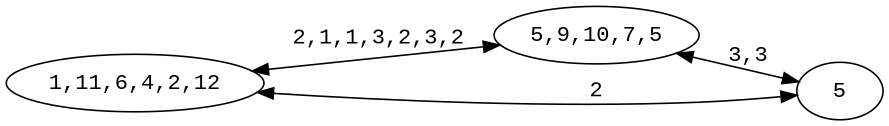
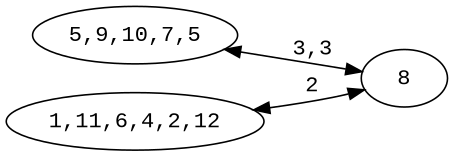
  digraph {
    fontname="Liberation Mono"
    rankdir=LR
    node [fontname="Liberation Mono"]
    edge [dir=both fontname="Liberation Mono"]
    n1 [label="5,9,10,7,5"]
    "1,11,6,4,2,12"
-   8 [label=5]
+   8
    n1 -> 8 [label="3,3"]
-   "1,11,6,4,2,12" -> n1 [label="2,1,1,3,2,3,2"]
    "1,11,6,4,2,12" -> 8 [label=2]
  }
